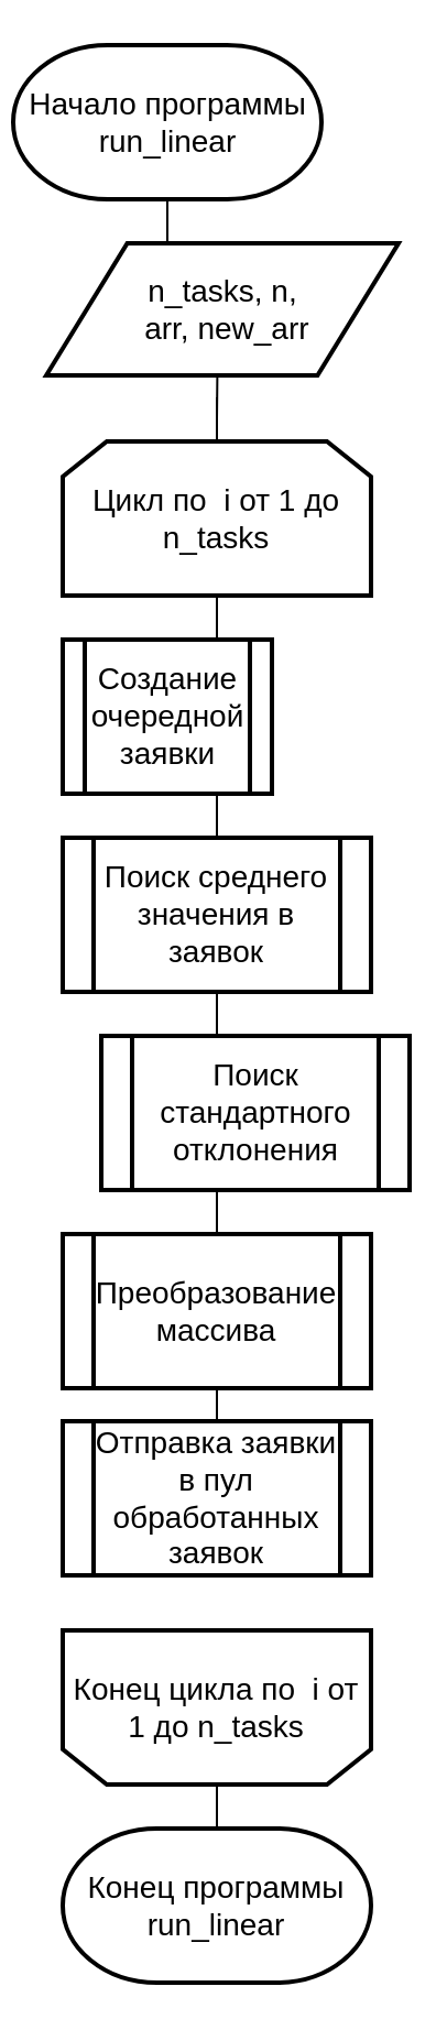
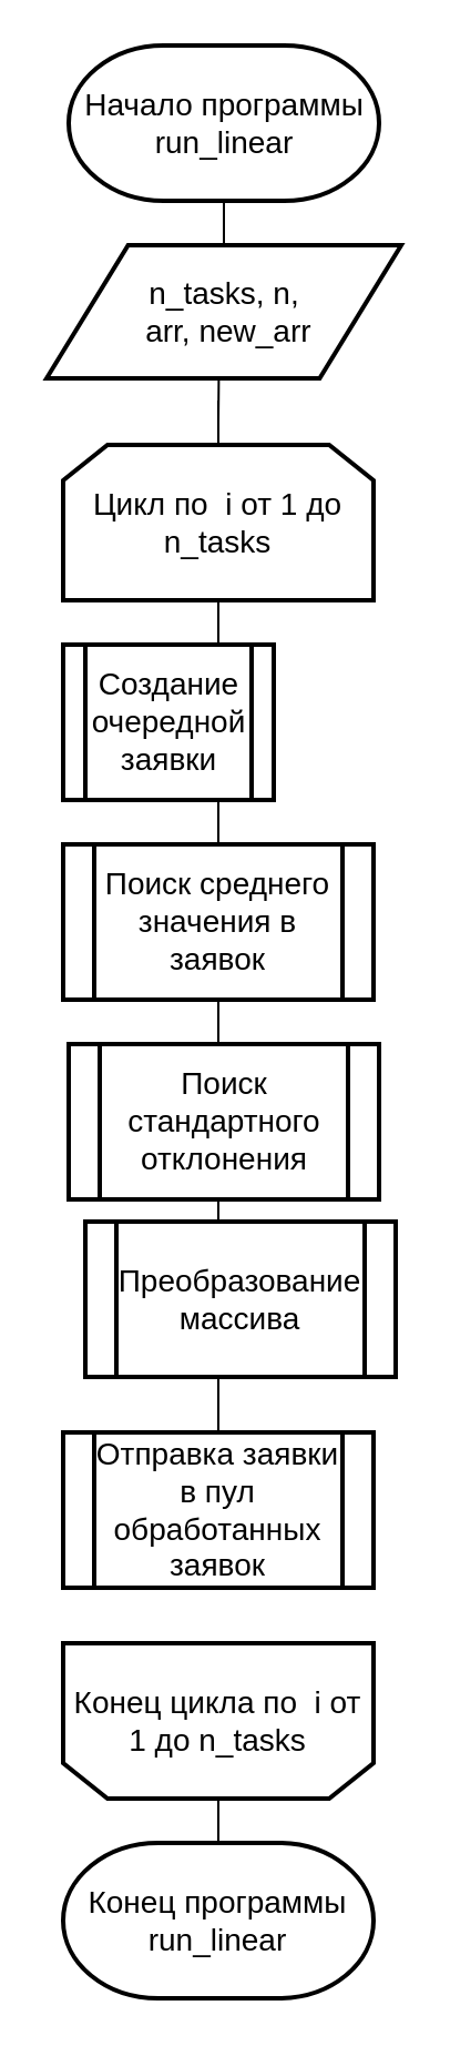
  <mxCell id="0" />
  <mxCell id="1" parent="0" />
  <mxCell id="2" style="edgeStyle=orthogonalEdgeStyle;rounded=0;orthogonalLoop=1;jettySize=auto;html=1;exitX=0.5;exitY=0;exitDx=0;exitDy=0;exitPerimeter=0;endArrow=none;endFill=0;" parent="1" source="5" target="9" edge="1"><mxGeometry relative="1" as="geometry"><mxPoint x="98" y="990" as="sourcePoint" /><mxPoint x="98" y="180" as="targetPoint" /></mxGeometry></mxCell>
  <mxCell id="3" style="edgeStyle=orthogonalEdgeStyle;rounded=0;orthogonalLoop=1;jettySize=auto;html=1;exitX=0.5;exitY=0;exitDx=0;exitDy=0;exitPerimeter=0;entryX=0.5;entryY=1;entryDx=0;entryDy=0;entryPerimeter=0;endArrow=none;endFill=0;" parent="1" source="15" edge="1"><mxGeometry relative="1" as="geometry"><mxPoint x="100.5" y="650" as="sourcePoint" /><mxPoint x="98" y="180" as="targetPoint" /></mxGeometry></mxCell>
  <mxCell id="4" style="edgeStyle=orthogonalEdgeStyle;rounded=0;orthogonalLoop=1;jettySize=auto;html=1;exitX=0.5;exitY=0;exitDx=0;exitDy=0;exitPerimeter=0;entryX=0.5;entryY=1;entryDx=0;entryDy=0;entryPerimeter=0;endArrow=none;endFill=0;" parent="1" target="6" edge="1"><mxGeometry relative="1" as="geometry"><mxPoint x="98" y="190" as="sourcePoint" /></mxGeometry></mxCell>
  <mxCell id="5" value="Конец программы run_linear" style="strokeWidth=2;html=1;shape=mxgraph.flowchart.terminator;whiteSpace=wrap;fontSize=14;" parent="1" vertex="1"><mxGeometry x="28" y="830" width="140" height="70" as="geometry" /></mxCell>
- <mxCell id="6" value="&lt;font style=&quot;font-size: 14px&quot;&gt;Начало программы run_linear&lt;/font&gt;" style="strokeWidth=2;html=1;shape=mxgraph.flowchart.terminator;whiteSpace=wrap;fontSize=14;fontFamily=Helvetica;" parent="1" vertex="1"><mxGeometry x="5.5" y="20" width="140" height="70" as="geometry" /></mxCell>
+ <mxCell id="6" value="&lt;font style=&quot;font-size: 14px&quot;&gt;Начало программы run_linear&lt;/font&gt;" style="strokeWidth=2;html=1;shape=mxgraph.flowchart.terminator;whiteSpace=wrap;fontSize=14;fontFamily=Helvetica;" parent="1" vertex="1"><mxGeometry x="30.5" y="20" width="140" height="70" as="geometry" /></mxCell>
  <mxCell id="7" style="edgeStyle=orthogonalEdgeStyle;rounded=0;orthogonalLoop=1;jettySize=auto;html=1;exitX=0.5;exitY=1;exitDx=0;exitDy=0;exitPerimeter=0;entryX=0.5;entryY=1;entryDx=0;entryDy=0;endArrow=none;endFill=0;" parent="1" edge="1"><mxGeometry relative="1" as="geometry"><mxPoint x="105.5" y="870" as="sourcePoint" /><mxPoint x="105.5" y="870" as="targetPoint" /></mxGeometry></mxCell>
  <mxCell id="8" value="&lt;span style=&quot;font-size: 14px&quot;&gt;Цикл по&amp;nbsp; i от 1 до n_tasks&lt;/span&gt;" style="shape=loopLimit;whiteSpace=wrap;html=1;strokeWidth=2;" parent="1" vertex="1"><mxGeometry x="28" y="200" width="140" height="70" as="geometry" /></mxCell>
  <mxCell id="9" value="&lt;span style=&quot;font-size: 14px&quot;&gt;Конец цикла&amp;nbsp;&lt;/span&gt;&lt;span style=&quot;font-size: 14px&quot;&gt;по&amp;nbsp; i от 1 до n_tasks&lt;/span&gt;" style="shape=loopLimit;whiteSpace=wrap;html=1;strokeWidth=2;direction=west;" parent="1" vertex="1"><mxGeometry x="28" y="740" width="140" height="70" as="geometry" /></mxCell>
  <mxCell id="10" value="&lt;span style=&quot;font-size: 14px&quot;&gt;n_tasks, n,&lt;br&gt;&amp;nbsp;arr, new_arr&lt;/span&gt;" style="shape=parallelogram;html=1;strokeWidth=2;perimeter=parallelogramPerimeter;whiteSpace=wrap;rounded=0;arcSize=12;size=0.23;fontSize=13;" parent="1" vertex="1"><mxGeometry x="20.5" y="110" width="160" height="60" as="geometry" /></mxCell>
- <mxCell id="11" value="Преобразование массива" style="shape=process;whiteSpace=wrap;html=1;backgroundOutline=1;strokeWidth=2;fontSize=14;" parent="1" vertex="1"><mxGeometry x="28" y="560" width="140" height="70" as="geometry" /></mxCell>
- <mxCell id="12" value="Поиск стандартного отклонения" style="shape=process;whiteSpace=wrap;html=1;backgroundOutline=1;strokeWidth=2;fontSize=14;" parent="1" vertex="1"><mxGeometry x="45.5" y="470" width="140" height="70" as="geometry" /></mxCell>
+ <mxCell id="11" value="Преобразование массива" style="shape=process;whiteSpace=wrap;html=1;backgroundOutline=1;strokeWidth=2;fontSize=14;" parent="1" vertex="1"><mxGeometry x="38" y="550" width="140" height="70" as="geometry" /></mxCell>
+ <mxCell id="12" value="Поиск стандартного отклонения" style="shape=process;whiteSpace=wrap;html=1;backgroundOutline=1;strokeWidth=2;fontSize=14;" parent="1" vertex="1"><mxGeometry x="30.5" y="470" width="140" height="70" as="geometry" /></mxCell>
  <mxCell id="13" value="Поиск среднего значения в заявок" style="shape=process;whiteSpace=wrap;html=1;backgroundOutline=1;strokeWidth=2;fontSize=14;" parent="1" vertex="1"><mxGeometry x="28" y="380" width="140" height="70" as="geometry" /></mxCell>
  <mxCell id="14" value="Создание очередной заявки" style="shape=process;whiteSpace=wrap;html=1;backgroundOutline=1;strokeWidth=2;fontSize=14;" parent="1" vertex="1"><mxGeometry x="28" y="290" width="95" height="70" as="geometry" /></mxCell>
  <mxCell id="15" value="Отправка заявки в пул обработанных заявок" style="shape=process;whiteSpace=wrap;html=1;backgroundOutline=1;strokeWidth=2;fontSize=14;" parent="1" vertex="1"><mxGeometry x="28" y="645" width="140" height="70" as="geometry" /></mxCell>
